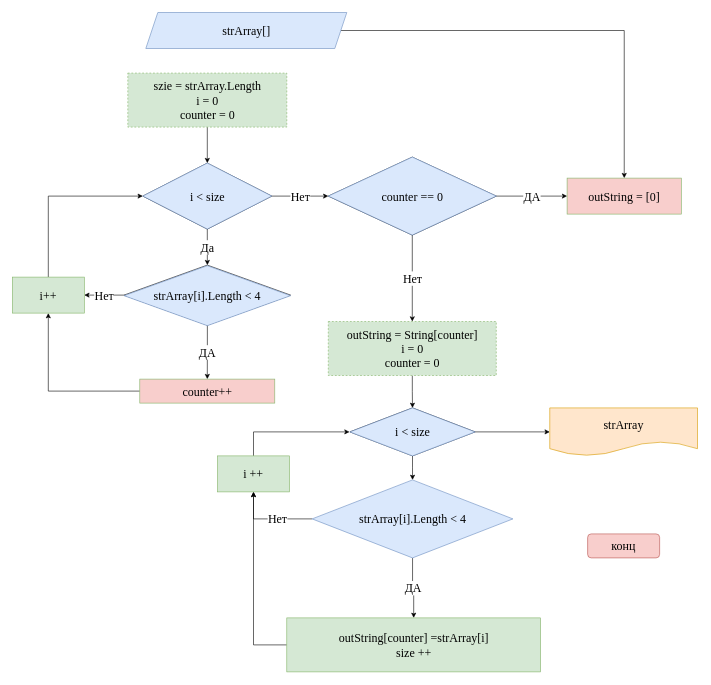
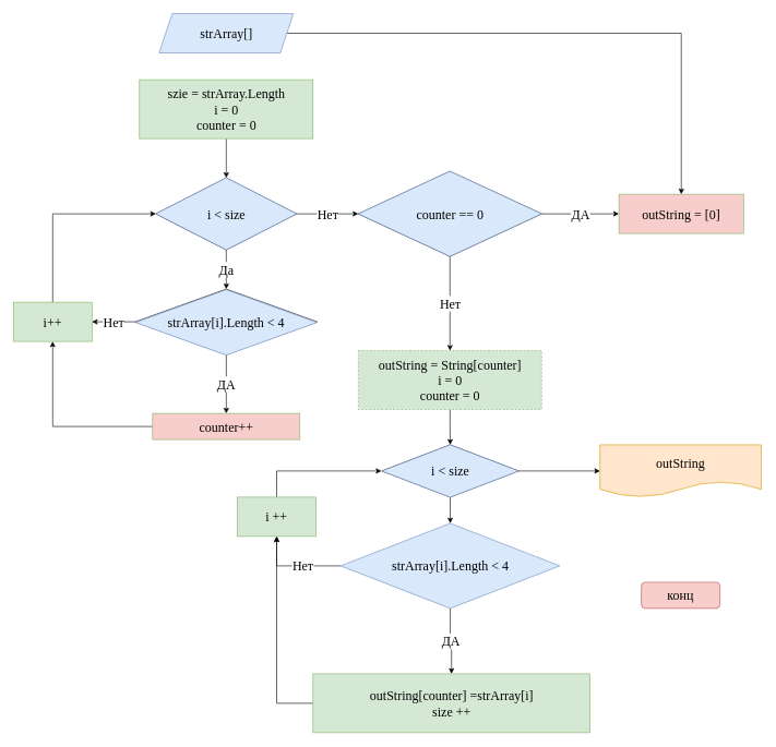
  <mxCell id="0" />
  <mxCell id="1" parent="0" />
  <mxCell id="2" value="" style="edgeStyle=orthogonalEdgeStyle;rounded=0;orthogonalLoop=1;jettySize=auto;html=1;fontSize=20;fontFamily=Tahoma;" parent="1" source="3" target="32" edge="1"><mxGeometry relative="1" as="geometry" /></mxCell>
- <mxCell id="3" value="strArray[]" style="shape=parallelogram;perimeter=parallelogramPerimeter;whiteSpace=wrap;html=1;fixedSize=1;fontSize=20;align=center;fontFamily=Tahoma;fillColor=#dae8fc;strokeColor=#6c8ebf;" parent="1" vertex="1"><mxGeometry x="242.5" y="20" width="335" height="60" as="geometry" /></mxCell>
+ <mxCell id="3" value="strArray[]" style="shape=parallelogram;perimeter=parallelogramPerimeter;whiteSpace=wrap;html=1;fixedSize=1;fontSize=20;align=center;fontFamily=Tahoma;fillColor=#dae8fc;strokeColor=#6c8ebf;" parent="1" vertex="1"><mxGeometry x="242.5" y="20" width="205" height="60" as="geometry" /></mxCell>
  <mxCell id="4" value="" style="edgeStyle=orthogonalEdgeStyle;rounded=0;orthogonalLoop=1;jettySize=auto;html=1;fontFamily=Tahoma;fontSize=20;" parent="1" source="5" target="20" edge="1"><mxGeometry relative="1" as="geometry" /></mxCell>
- <mxCell id="5" value="szie = strArray.Length&lt;br&gt;i = 0&lt;br&gt;counter = 0" style="whiteSpace=wrap;html=1;fontSize=20;fontFamily=Tahoma;fillColor=#d5e8d4;strokeColor=#82b366;dashed=1;" parent="1" vertex="1"><mxGeometry x="212.5" y="121" width="265" height="90" as="geometry" /></mxCell>
+ <mxCell id="5" value="szie = strArray.Length&lt;br&gt;i = 0&lt;br&gt;counter = 0" style="whiteSpace=wrap;html=1;fontSize=20;fontFamily=Tahoma;fillColor=#d5e8d4;strokeColor=#82b366;" parent="1" vertex="1"><mxGeometry x="212.5" y="121" width="265" height="90" as="geometry" /></mxCell>
  <mxCell id="6" value="" style="edgeStyle=orthogonalEdgeStyle;rounded=0;orthogonalLoop=1;jettySize=auto;html=1;fontSize=20;fontFamily=Tahoma;" parent="1" source="8" target="11" edge="1"><mxGeometry relative="1" as="geometry" /></mxCell>
  <mxCell id="7" value="" style="edgeStyle=orthogonalEdgeStyle;rounded=0;orthogonalLoop=1;jettySize=auto;html=1;fontFamily=Tahoma;fontSize=20;" parent="1" source="8" target="16" edge="1"><mxGeometry relative="1" as="geometry" /></mxCell>
  <mxCell id="8" value="i &amp;lt; size" style="rhombus;whiteSpace=wrap;html=1;fontSize=20;fontFamily=Tahoma;" parent="1" vertex="1"><mxGeometry x="582.63" y="679" width="208.75" height="80" as="geometry" /></mxCell>
  <mxCell id="9" value="ДА" style="edgeStyle=orthogonalEdgeStyle;rounded=0;orthogonalLoop=1;jettySize=auto;html=1;fontSize=20;fontFamily=Tahoma;" parent="1" source="11" target="13" edge="1"><mxGeometry relative="1" as="geometry" /></mxCell>
  <mxCell id="10" value="Нет" style="edgeStyle=orthogonalEdgeStyle;rounded=0;orthogonalLoop=1;jettySize=auto;html=1;exitX=0;exitY=0.5;exitDx=0;exitDy=0;fontSize=20;entryX=0.5;entryY=1;entryDx=0;entryDy=0;fontFamily=Tahoma;" parent="1" source="11" target="15" edge="1"><mxGeometry x="-0.192" relative="1" as="geometry"><mxPoint x="392" y="839" as="targetPoint" /><mxPoint as="offset" /></mxGeometry></mxCell>
  <mxCell id="11" value="strArray[i].Length &amp;lt; 4" style="rhombus;whiteSpace=wrap;html=1;fontSize=20;fontFamily=Tahoma;fillColor=#dae8fc;strokeColor=#6c8ebf;" parent="1" vertex="1"><mxGeometry x="519.66" y="799" width="334.69" height="130" as="geometry" /></mxCell>
  <mxCell id="12" style="edgeStyle=orthogonalEdgeStyle;rounded=0;orthogonalLoop=1;jettySize=auto;html=1;exitX=0;exitY=0.5;exitDx=0;exitDy=0;entryX=0.5;entryY=1;entryDx=0;entryDy=0;fontFamily=Tahoma;fontSize=20;" parent="1" source="13" target="15" edge="1"><mxGeometry relative="1" as="geometry" /></mxCell>
  <mxCell id="13" value="&lt;span&gt;outString[counter] =&lt;/span&gt;strArray&lt;span&gt;[i]&lt;br&gt;size ++&lt;br&gt;&lt;/span&gt;" style="whiteSpace=wrap;html=1;fontSize=20;fontFamily=Tahoma;fillColor=#d5e8d4;strokeColor=#82b366;" parent="1" vertex="1"><mxGeometry x="477.5" y="1029" width="422.99" height="90" as="geometry" /></mxCell>
  <mxCell id="14" style="edgeStyle=orthogonalEdgeStyle;rounded=0;orthogonalLoop=1;jettySize=auto;html=1;fontFamily=Tahoma;fontSize=20;exitX=0.5;exitY=0;exitDx=0;exitDy=0;" parent="1" source="15" edge="1"><mxGeometry relative="1" as="geometry"><mxPoint x="582" y="719" as="targetPoint" /><Array as="points"><mxPoint x="422" y="719" /></Array></mxGeometry></mxCell>
  <mxCell id="15" value="i ++" style="rounded=0;whiteSpace=wrap;html=1;fontSize=20;fontFamily=Tahoma;fillColor=#d5e8d4;strokeColor=#82b366;" parent="1" vertex="1"><mxGeometry x="362" y="759" width="120" height="60" as="geometry" /></mxCell>
- <mxCell id="16" value="&lt;span&gt;strArray&lt;/span&gt;" style="shape=document;whiteSpace=wrap;html=1;boundedLbl=1;fontSize=20;fontFamily=Tahoma;fillColor=#ffe6cc;strokeColor=#d79b00;" parent="1" vertex="1"><mxGeometry x="915.76" y="679" width="246.25" height="80" as="geometry" /></mxCell>
+ <mxCell id="16" value="&lt;span&gt;outString&lt;/span&gt;" style="shape=document;whiteSpace=wrap;html=1;boundedLbl=1;fontSize=20;fontFamily=Tahoma;fillColor=#ffe6cc;strokeColor=#d79b00;" parent="1" vertex="1"><mxGeometry x="915.76" y="679" width="246.25" height="80" as="geometry" /></mxCell>
  <mxCell id="17" value="конц" style="whiteSpace=wrap;html=1;fontSize=20;fontFamily=Tahoma;fillColor=#f8cecc;strokeColor=#b85450;rounded=1;" parent="1" vertex="1"><mxGeometry x="978.89" y="889" width="120" height="40" as="geometry" /></mxCell>
  <mxCell id="18" value="Да" style="edgeStyle=orthogonalEdgeStyle;rounded=0;orthogonalLoop=1;jettySize=auto;html=1;fontFamily=Tahoma;fontSize=20;exitX=0.5;exitY=1;exitDx=0;exitDy=0;" parent="1" source="20" target="23" edge="1"><mxGeometry relative="1" as="geometry"><mxPoint x="345" y="421" as="sourcePoint" /></mxGeometry></mxCell>
  <mxCell id="19" value="Нет" style="edgeStyle=orthogonalEdgeStyle;rounded=0;orthogonalLoop=1;jettySize=auto;html=1;entryX=0;entryY=0.5;entryDx=0;entryDy=0;fontFamily=Tahoma;fontSize=20;" parent="1" source="20" target="31" edge="1"><mxGeometry relative="1" as="geometry" /></mxCell>
  <mxCell id="20" value="i &amp;lt; size" style="rhombus;whiteSpace=wrap;html=1;fontSize=20;fontFamily=Tahoma;" parent="1" vertex="1"><mxGeometry x="237.5" y="271" width="215" height="110" as="geometry" /></mxCell>
  <mxCell id="21" value="ДА" style="edgeStyle=orthogonalEdgeStyle;rounded=0;orthogonalLoop=1;jettySize=auto;html=1;fontFamily=Tahoma;fontSize=20;" parent="1" source="23" target="25" edge="1"><mxGeometry relative="1" as="geometry" /></mxCell>
  <mxCell id="22" value="Нет" style="edgeStyle=orthogonalEdgeStyle;rounded=0;orthogonalLoop=1;jettySize=auto;html=1;exitX=0;exitY=0.5;exitDx=0;exitDy=0;entryX=1;entryY=0.5;entryDx=0;entryDy=0;fontFamily=Tahoma;fontSize=20;" parent="1" source="23" target="27" edge="1"><mxGeometry relative="1" as="geometry" /></mxCell>
  <mxCell id="23" value="s[i].Length &amp;lt; 4" style="rhombus;whiteSpace=wrap;html=1;fontSize=20;fontFamily=Tahoma;" parent="1" vertex="1"><mxGeometry x="206.25" y="441" width="277.5" height="100" as="geometry" /></mxCell>
  <mxCell id="24" value="" style="edgeStyle=orthogonalEdgeStyle;rounded=0;orthogonalLoop=1;jettySize=auto;html=1;fontFamily=Tahoma;fontSize=20;" parent="1" source="25" target="27" edge="1"><mxGeometry relative="1" as="geometry" /></mxCell>
  <mxCell id="25" value="counter++" style="whiteSpace=wrap;html=1;fontSize=20;fontFamily=Tahoma;fillColor=#f8cecc;strokeColor=#82b366;" parent="1" vertex="1"><mxGeometry x="232.5" y="631" width="225" height="40" as="geometry" /></mxCell>
  <mxCell id="26" style="edgeStyle=orthogonalEdgeStyle;rounded=0;orthogonalLoop=1;jettySize=auto;html=1;entryX=0;entryY=0.5;entryDx=0;entryDy=0;fontFamily=Tahoma;fontSize=20;exitX=0.5;exitY=0;exitDx=0;exitDy=0;" parent="1" source="27" target="20" edge="1"><mxGeometry relative="1" as="geometry" /></mxCell>
  <mxCell id="27" value="i++" style="whiteSpace=wrap;html=1;fontSize=20;fontFamily=Tahoma;fillColor=#d5e8d4;strokeColor=#82b366;" parent="1" vertex="1"><mxGeometry x="20" y="461" width="120" height="60" as="geometry" /></mxCell>
  <mxCell id="28" style="edgeStyle=orthogonalEdgeStyle;rounded=0;orthogonalLoop=1;jettySize=auto;html=1;entryX=0.5;entryY=0;entryDx=0;entryDy=0;fontFamily=Tahoma;fontSize=20;" parent="1" source="33" target="8" edge="1"><mxGeometry relative="1" as="geometry"><mxPoint x="687.005" y="631" as="sourcePoint" /></mxGeometry></mxCell>
  <mxCell id="29" value="ДА" style="edgeStyle=orthogonalEdgeStyle;rounded=0;orthogonalLoop=1;jettySize=auto;html=1;fontFamily=Tahoma;fontSize=20;" parent="1" source="31" target="32" edge="1"><mxGeometry relative="1" as="geometry" /></mxCell>
  <mxCell id="30" value="Нет" style="edgeStyle=orthogonalEdgeStyle;rounded=0;orthogonalLoop=1;jettySize=auto;html=1;fontFamily=Tahoma;fontSize=20;" parent="1" source="31" target="33" edge="1"><mxGeometry relative="1" as="geometry"><mxPoint x="687" y="531" as="targetPoint" /></mxGeometry></mxCell>
  <mxCell id="31" value="counter == 0" style="rhombus;whiteSpace=wrap;html=1;fontFamily=Tahoma;fontSize=20;" parent="1" vertex="1"><mxGeometry x="546.66" y="261" width="280" height="130" as="geometry" /></mxCell>
  <mxCell id="32" value="outString = [0]" style="whiteSpace=wrap;html=1;fontSize=20;fontFamily=Tahoma;fillColor=#f8cecc;strokeColor=#82b366;" parent="1" vertex="1"><mxGeometry x="944.66" y="296" width="190.34" height="60" as="geometry" /></mxCell>
  <mxCell id="33" value="&lt;span style=&quot;font-family: &amp;#34;tahoma&amp;#34;&quot;&gt;outString = String[counter]&lt;/span&gt;&lt;br style=&quot;font-family: &amp;#34;tahoma&amp;#34;&quot;&gt;&lt;span style=&quot;font-family: &amp;#34;tahoma&amp;#34;&quot;&gt;i = 0&lt;/span&gt;&lt;br style=&quot;font-family: &amp;#34;tahoma&amp;#34;&quot;&gt;&lt;span style=&quot;font-family: &amp;#34;tahoma&amp;#34;&quot;&gt;counter = 0&lt;/span&gt;" style="rounded=0;whiteSpace=wrap;html=1;fontFamily=Tahoma;fontSize=20;fillColor=#d5e8d4;strokeColor=#82b366;dashed=1;" parent="1" vertex="1"><mxGeometry x="546.66" y="535" width="280" height="90" as="geometry" /></mxCell>
  <mxCell id="34" value="strArray[i].Length &amp;lt; 4" style="rhombus;whiteSpace=wrap;html=1;fontSize=20;fontFamily=Tahoma;fillColor=#dae8fc;strokeColor=#6c8ebf;" parent="1" vertex="1"><mxGeometry x="206.25" y="442" width="277.5" height="100" as="geometry" /></mxCell>
  <mxCell id="35" value="i &amp;lt; size" style="rhombus;whiteSpace=wrap;html=1;fontSize=20;fontFamily=Tahoma;fillColor=#dae8fc;strokeColor=#6c8ebf;" parent="1" vertex="1"><mxGeometry x="237.5" y="271" width="215" height="110" as="geometry" /></mxCell>
  <mxCell id="36" value="counter == 0" style="rhombus;whiteSpace=wrap;html=1;fontFamily=Tahoma;fontSize=20;fillColor=#dae8fc;strokeColor=#6c8ebf;" parent="1" vertex="1"><mxGeometry x="546.66" y="261" width="280" height="130" as="geometry" /></mxCell>
  <mxCell id="37" value="i &amp;lt; size" style="rhombus;whiteSpace=wrap;html=1;fontSize=20;fontFamily=Tahoma;fillColor=#dae8fc;strokeColor=#6c8ebf;" parent="1" vertex="1"><mxGeometry x="582.63" y="679" width="208.75" height="80" as="geometry" /></mxCell>
